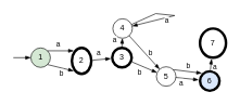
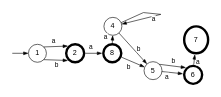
  <mxCell id="0" />
  <mxCell id="1" parent="0" />
- <mxCell id="2" value="1" style="ellipse;whiteSpace=wrap;html=1;fontColor=#000000;strokeColor=#000000;strokeWidth=1;perimeterSpacing=0;fillColor=#d5e8d4;" vertex="1" parent="1"><mxGeometry x="47" y="73" width="30" height="30" as="geometry" /></mxCell>
- <mxCell id="3" value="2" style="ellipse;whiteSpace=wrap;html=1;fontColor=#000000;strokeColor=#000000;strokeWidth=4;perimeterSpacing=2;" vertex="1" parent="1"><mxGeometry x="110" y="73" width="30" height="40" as="geometry" /></mxCell>
- <mxCell id="4" value="3" style="ellipse;whiteSpace=wrap;html=1;fontColor=#000000;strokeColor=#000000;strokeWidth=4;perimeterSpacing=2;" vertex="1" parent="1"><mxGeometry x="172" y="73" width="30" height="30" as="geometry" /></mxCell>
+ <mxCell id="2" value="1" style="ellipse;whiteSpace=wrap;html=1;fontColor=#000000;strokeColor=#000000;strokeWidth=1;perimeterSpacing=0;" vertex="1" parent="1"><mxGeometry x="47" y="73" width="30" height="30" as="geometry" /></mxCell>
+ <mxCell id="3" value="2" style="ellipse;whiteSpace=wrap;html=1;fontColor=#000000;strokeColor=#000000;strokeWidth=4;perimeterSpacing=2;" vertex="1" parent="1"><mxGeometry x="110" y="73" width="30" height="30" as="geometry" /></mxCell>
+ <mxCell id="4" value="8" style="ellipse;whiteSpace=wrap;html=1;fontColor=#000000;strokeColor=#000000;strokeWidth=4;perimeterSpacing=2;" vertex="1" parent="1"><mxGeometry x="172" y="73" width="30" height="30" as="geometry" /></mxCell>
  <mxCell id="5" value="4" style="ellipse;whiteSpace=wrap;html=1;fontColor=#000000;strokeColor=#000000;strokeWidth=1;perimeterSpacing=0;" vertex="1" parent="1"><mxGeometry x="173" y="28" width="30" height="30" as="geometry" /></mxCell>
- <mxCell id="6" value="6" style="ellipse;whiteSpace=wrap;html=1;fontColor=#000000;strokeColor=#000000;strokeWidth=4;perimeterSpacing=2;fillColor=#dae8fc;" vertex="1" parent="1"><mxGeometry x="307" y="109" width="30" height="30" as="geometry" /></mxCell>
+ <mxCell id="6" value="6" style="ellipse;whiteSpace=wrap;html=1;fontColor=#000000;strokeColor=#000000;strokeWidth=4;perimeterSpacing=2;" vertex="1" parent="1"><mxGeometry x="307" y="109" width="30" height="30" as="geometry" /></mxCell>
  <mxCell id="7" value="7" style="ellipse;whiteSpace=wrap;html=1;fontColor=#000000;strokeColor=#000000;strokeWidth=4;perimeterSpacing=2;" vertex="1" parent="1"><mxGeometry x="307" y="43" width="40" height="45" as="geometry" /></mxCell>
  <mxCell id="8" style="edgeStyle=none;shape=connector;rounded=0;orthogonalLoop=1;jettySize=auto;html=1;labelBackgroundColor=none;strokeColor=#000000;align=center;verticalAlign=middle;fontFamily=Helvetica;fontSize=11;fontColor=#000000;endArrow=blockThin;endFill=1;" edge="1" parent="1" target="2"><mxGeometry relative="1" as="geometry"><mxPoint x="20" y="88" as="sourcePoint" /><mxPoint x="25" y="95.39" as="targetPoint" /></mxGeometry></mxCell>
  <mxCell id="9" style="edgeStyle=none;shape=connector;rounded=0;orthogonalLoop=1;jettySize=auto;html=1;labelBackgroundColor=none;strokeColor=#000000;align=center;verticalAlign=middle;fontFamily=Helvetica;fontSize=11;fontColor=#000000;endArrow=blockThin;endFill=1;entryX=0;entryY=0;entryDx=0;entryDy=0;exitX=1;exitY=0;exitDx=0;exitDy=0;" edge="1" parent="1" source="2" target="3"><mxGeometry relative="1" as="geometry"><mxPoint x="174" y="-1" as="sourcePoint" /><mxPoint x="154" y="-23" as="targetPoint" /></mxGeometry></mxCell>
  <mxCell id="10" value="a" style="edgeLabel;html=1;align=center;verticalAlign=middle;resizable=0;points=[];fontSize=11;fontFamily=Helvetica;fontColor=#000000;labelBackgroundColor=default;" vertex="1" connectable="0" parent="9"><mxGeometry x="0.063" y="-1" relative="1" as="geometry"><mxPoint x="-5" y="-11" as="offset" /></mxGeometry></mxCell>
  <mxCell id="11" style="edgeStyle=none;shape=connector;rounded=0;orthogonalLoop=1;jettySize=auto;html=1;labelBackgroundColor=none;strokeColor=#000000;align=center;verticalAlign=middle;fontFamily=Helvetica;fontSize=11;fontColor=#000000;endArrow=blockThin;endFill=1;entryX=0;entryY=1;entryDx=0;entryDy=0;exitX=1;exitY=1;exitDx=0;exitDy=0;" edge="1" parent="1" source="2" target="3"><mxGeometry relative="1" as="geometry"><mxPoint x="197" y="100" as="sourcePoint" /><mxPoint x="178" y="78" as="targetPoint" /></mxGeometry></mxCell>
  <mxCell id="12" value="b" style="edgeLabel;html=1;align=center;verticalAlign=middle;resizable=0;points=[];fontSize=11;fontFamily=Helvetica;fontColor=#000000;labelBackgroundColor=default;" vertex="1" connectable="0" parent="11"><mxGeometry x="0.063" y="-1" relative="1" as="geometry"><mxPoint y="7" as="offset" /></mxGeometry></mxCell>
  <mxCell id="13" style="edgeStyle=none;shape=connector;rounded=0;orthogonalLoop=1;jettySize=auto;html=1;labelBackgroundColor=none;strokeColor=#000000;align=center;verticalAlign=middle;fontFamily=Helvetica;fontSize=11;fontColor=#000000;endArrow=blockThin;endFill=1;" edge="1" parent="1" source="3" target="4"><mxGeometry relative="1" as="geometry"><mxPoint x="159" y="-48" as="sourcePoint" /><mxPoint x="139" y="-70" as="targetPoint" /></mxGeometry></mxCell>
  <mxCell id="14" value="a" style="edgeLabel;html=1;align=center;verticalAlign=middle;resizable=0;points=[];fontSize=11;fontFamily=Helvetica;fontColor=#000000;labelBackgroundColor=default;" vertex="1" connectable="0" parent="13"><mxGeometry x="0.063" y="-1" relative="1" as="geometry"><mxPoint x="-7" y="-12" as="offset" /></mxGeometry></mxCell>
  <mxCell id="15" style="edgeStyle=none;shape=connector;rounded=0;orthogonalLoop=1;jettySize=auto;html=1;labelBackgroundColor=none;strokeColor=#000000;align=center;verticalAlign=middle;fontFamily=Helvetica;fontSize=11;fontColor=#000000;endArrow=blockThin;endFill=1;" edge="1" parent="1" source="4" target="5"><mxGeometry relative="1" as="geometry"><mxPoint x="313" y="107" as="sourcePoint" /><mxPoint x="293" y="85" as="targetPoint" /></mxGeometry></mxCell>
  <mxCell id="16" value="a" style="edgeLabel;html=1;align=center;verticalAlign=middle;resizable=0;points=[];fontSize=11;fontFamily=Helvetica;fontColor=#000000;labelBackgroundColor=default;" vertex="1" connectable="0" parent="15"><mxGeometry x="0.063" y="-1" relative="1" as="geometry"><mxPoint x="-13" y="-4" as="offset" /></mxGeometry></mxCell>
  <mxCell id="17" style="edgeStyle=none;shape=connector;rounded=0;orthogonalLoop=1;jettySize=auto;html=1;labelBackgroundColor=none;strokeColor=#000000;align=center;verticalAlign=middle;fontFamily=Helvetica;fontSize=11;fontColor=#000000;endArrow=blockThin;endFill=1;" edge="1" parent="1" source="5" target="23"><mxGeometry relative="1" as="geometry"><mxPoint x="394" y="52.24" as="sourcePoint" /><mxPoint x="340.297" y="77.022" as="targetPoint" /></mxGeometry></mxCell>
  <mxCell id="18" value="b" style="edgeLabel;html=1;align=center;verticalAlign=middle;resizable=0;points=[];fontSize=11;fontFamily=Helvetica;fontColor=#000000;labelBackgroundColor=default;" vertex="1" connectable="0" parent="17"><mxGeometry x="0.063" y="-1" relative="1" as="geometry"><mxPoint x="8" y="-3" as="offset" /></mxGeometry></mxCell>
  <mxCell id="19" style="edgeStyle=none;shape=connector;rounded=0;orthogonalLoop=1;jettySize=auto;html=1;labelBackgroundColor=none;strokeColor=#000000;align=center;verticalAlign=middle;fontFamily=Helvetica;fontSize=11;fontColor=#000000;endArrow=blockThin;endFill=1;" edge="1" parent="1" source="6" target="7"><mxGeometry relative="1" as="geometry"><mxPoint x="470.816" y="90.907" as="sourcePoint" /><mxPoint x="388.996" y="172.005" as="targetPoint" /></mxGeometry></mxCell>
  <mxCell id="20" value="a" style="edgeLabel;html=1;align=center;verticalAlign=middle;resizable=0;points=[];fontSize=11;fontFamily=Helvetica;fontColor=#000000;labelBackgroundColor=default;" vertex="1" connectable="0" parent="19"><mxGeometry x="0.063" y="-1" relative="1" as="geometry"><mxPoint x="5" y="3" as="offset" /></mxGeometry></mxCell>
  <mxCell id="21" style="edgeStyle=none;shape=connector;rounded=0;orthogonalLoop=1;jettySize=auto;html=1;labelBackgroundColor=none;strokeColor=#000000;align=center;verticalAlign=middle;fontFamily=Helvetica;fontSize=11;fontColor=#000000;endArrow=blockThin;endFill=1;" edge="1" parent="1" source="4" target="23"><mxGeometry relative="1" as="geometry"><mxPoint x="138.29" y="139.03" as="sourcePoint" /><mxPoint x="206.587" y="182.052" as="targetPoint" /></mxGeometry></mxCell>
  <mxCell id="22" value="b" style="edgeLabel;html=1;align=center;verticalAlign=middle;resizable=0;points=[];fontSize=11;fontFamily=Helvetica;fontColor=#000000;labelBackgroundColor=default;" vertex="1" connectable="0" parent="21"><mxGeometry x="0.063" y="-1" relative="1" as="geometry"><mxPoint x="-9" y="5" as="offset" /></mxGeometry></mxCell>
  <mxCell id="23" value="5" style="ellipse;whiteSpace=wrap;html=1;fontColor=#000000;strokeColor=#000000;strokeWidth=1;perimeterSpacing=0;" vertex="1" parent="1"><mxGeometry x="240" y="102" width="30" height="30" as="geometry" /></mxCell>
  <mxCell id="24" style="edgeStyle=none;shape=connector;rounded=0;orthogonalLoop=1;jettySize=auto;html=1;labelBackgroundColor=none;strokeColor=#000000;align=center;verticalAlign=middle;fontFamily=Helvetica;fontSize=11;fontColor=#000000;endArrow=blockThin;endFill=1;exitX=1;exitY=0;exitDx=0;exitDy=0;entryX=0;entryY=0;entryDx=0;entryDy=0;" edge="1" parent="1" source="23" target="6"><mxGeometry relative="1" as="geometry"><mxPoint x="301.71" y="122.57" as="sourcePoint" /><mxPoint x="291.001" y="79.004" as="targetPoint" /></mxGeometry></mxCell>
  <mxCell id="25" value="b" style="edgeLabel;html=1;align=center;verticalAlign=middle;resizable=0;points=[];fontSize=11;fontFamily=Helvetica;fontColor=#000000;labelBackgroundColor=default;" vertex="1" connectable="0" parent="24"><mxGeometry x="0.063" y="-1" relative="1" as="geometry"><mxPoint x="-1" y="-11" as="offset" /></mxGeometry></mxCell>
  <mxCell id="26" style="edgeStyle=none;shape=connector;rounded=0;orthogonalLoop=1;jettySize=auto;html=1;labelBackgroundColor=none;strokeColor=#000000;align=center;verticalAlign=middle;fontFamily=Helvetica;fontSize=11;fontColor=#000000;endArrow=blockThin;endFill=1;" edge="1" parent="1" source="23" target="6"><mxGeometry relative="1" as="geometry"><mxPoint x="216.39" y="163.61" as="sourcePoint" /><mxPoint x="294.39" y="190.61" as="targetPoint" /></mxGeometry></mxCell>
  <mxCell id="27" value="a" style="edgeLabel;html=1;align=center;verticalAlign=middle;resizable=0;points=[];fontSize=11;fontFamily=Helvetica;fontColor=#000000;labelBackgroundColor=default;" vertex="1" connectable="0" parent="26"><mxGeometry x="0.063" y="-1" relative="1" as="geometry"><mxPoint x="-11" y="5" as="offset" /></mxGeometry></mxCell>
  <mxCell id="28" style="edgeStyle=none;shape=connector;rounded=0;orthogonalLoop=1;jettySize=auto;html=1;labelBackgroundColor=none;strokeColor=#000000;align=center;verticalAlign=middle;fontFamily=Helvetica;fontSize=11;fontColor=#000000;endArrow=blockThin;endFill=1;" edge="1" parent="1" source="5" target="5"><mxGeometry relative="1" as="geometry"><mxPoint x="255.49" y="-12.85" as="sourcePoint" /><mxPoint x="428.49" y="9.15" as="targetPoint" /><Array as="points"><mxPoint x="239" y="20" /><mxPoint x="268" y="23" /></Array></mxGeometry></mxCell>
  <mxCell id="29" value="a" style="edgeLabel;html=1;align=center;verticalAlign=middle;resizable=0;points=[];fontSize=11;fontFamily=Helvetica;fontColor=#000000;labelBackgroundColor=default;" vertex="1" connectable="0" parent="28"><mxGeometry x="0.063" y="-1" relative="1" as="geometry"><mxPoint x="-9" y="8" as="offset" /></mxGeometry></mxCell>
